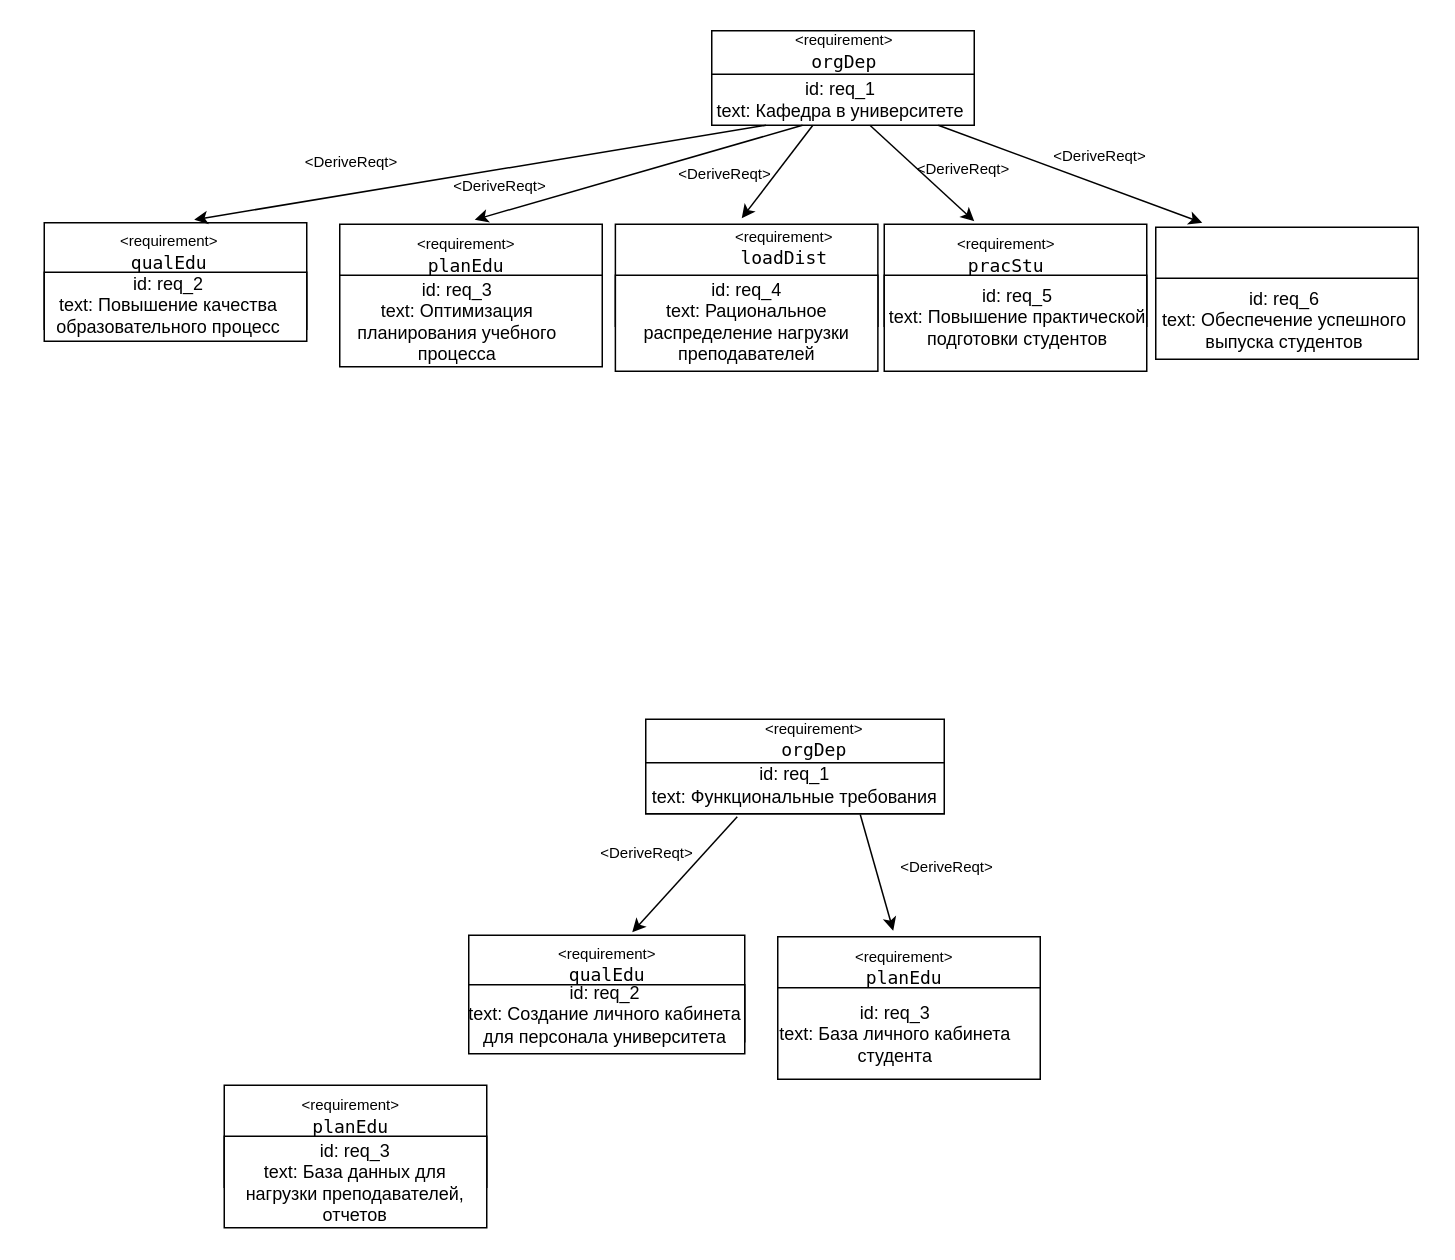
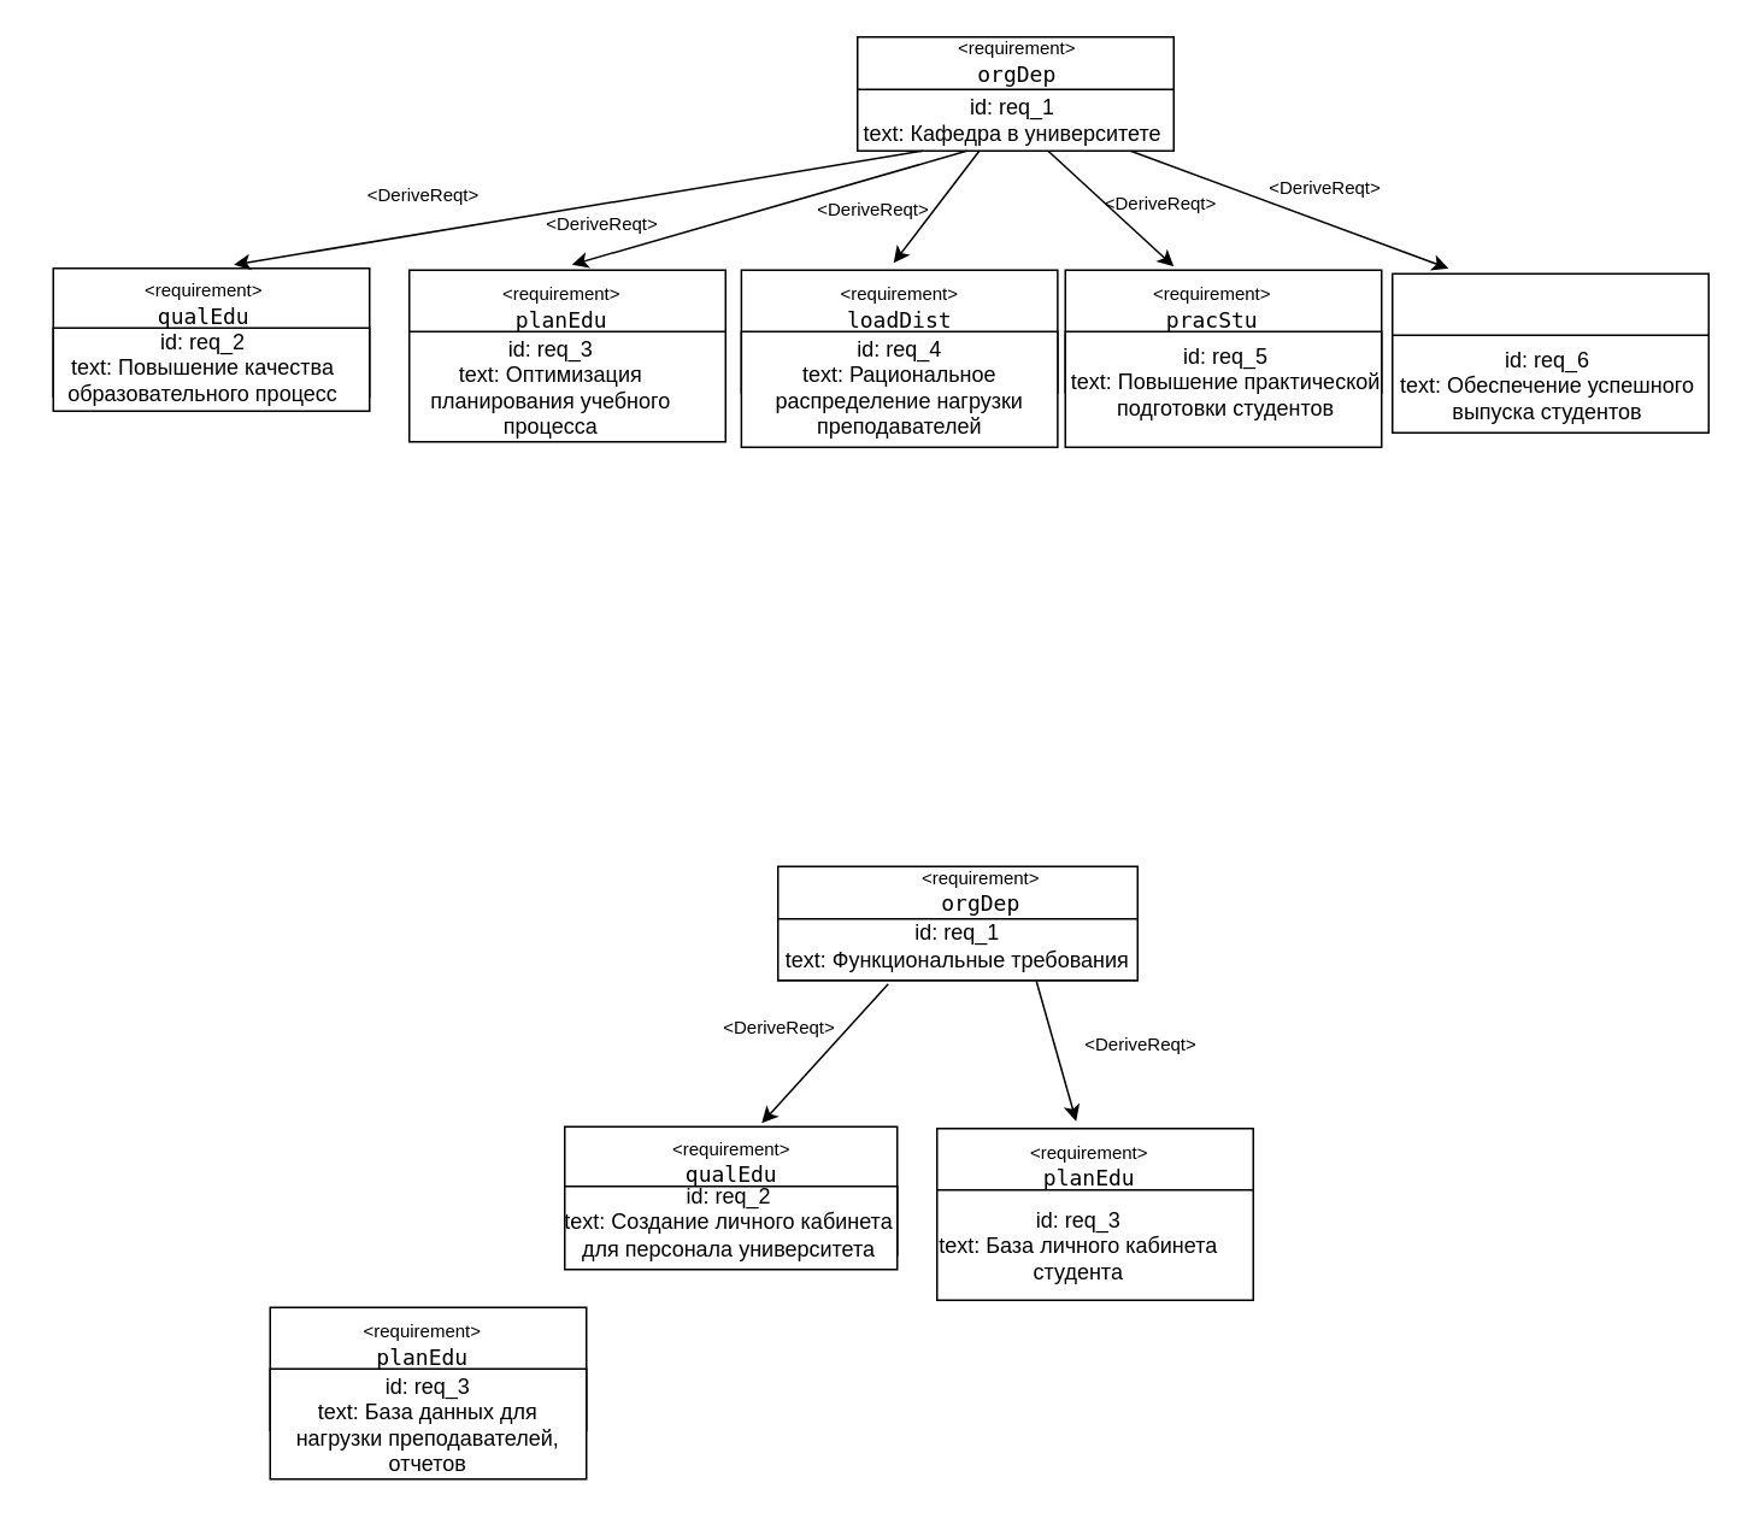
  <mxCell id="0" />
  <mxCell id="1" parent="0" />
  <mxCell id="2" value="" style="rounded=0;whiteSpace=wrap;html=1;" vertex="1" parent="1"><mxGeometry x="474" y="20" width="175" height="63" as="geometry" /></mxCell>
  <mxCell id="3" value="&lt;font style=&quot;font-size: 10px;&quot;&gt;&amp;lt;requirement&amp;gt;&lt;/font&gt;&lt;div&gt;&lt;code data-end=&quot;144&quot; data-start=&quot;136&quot;&gt;orgDep&lt;/code&gt;&lt;/div&gt;" style="text;html=1;align=center;verticalAlign=middle;whiteSpace=wrap;rounded=0;" vertex="1" parent="1"><mxGeometry x="529.75" y="23" width="65" height="19" as="geometry" /></mxCell>
  <mxCell id="4" value="" style="rounded=0;whiteSpace=wrap;html=1;" vertex="1" parent="1"><mxGeometry x="474" y="49" width="175" height="34" as="geometry" /></mxCell>
  <mxCell id="5" value="id: req_1&lt;div&gt;text: Кафедра в университете&lt;/div&gt;" style="text;html=1;align=center;verticalAlign=middle;whiteSpace=wrap;rounded=0;" vertex="1" parent="1"><mxGeometry x="440" y="51" width="240" height="30" as="geometry" /></mxCell>
  <mxCell id="6" value="" style="rounded=0;whiteSpace=wrap;html=1;" vertex="1" parent="1"><mxGeometry y="148" width="175" height="71" as="geometry" x="29" /></mxCell>
  <mxCell id="7" value="&lt;font style=&quot;font-size: 10px;&quot;&gt;&amp;lt;requirement&amp;gt;&lt;/font&gt;&lt;div&gt;&lt;code data-end=&quot;191&quot; data-start=&quot;182&quot;&gt;qualEdu&lt;/code&gt;&lt;/div&gt;" style="text;html=1;align=center;verticalAlign=middle;whiteSpace=wrap;rounded=0;" vertex="1" parent="1"><mxGeometry x="79.5" y="157" width="65" height="19" as="geometry" /></mxCell>
  <mxCell id="8" value="" style="rounded=0;whiteSpace=wrap;html=1;" vertex="1" parent="1"><mxGeometry y="181" width="175" height="46" as="geometry" x="29" /></mxCell>
  <mxCell id="9" value="id: req_2&lt;div&gt;text:&amp;nbsp;Повышение качества образовательного процесс&lt;br&gt;&lt;/div&gt;" style="text;html=1;align=center;verticalAlign=middle;whiteSpace=wrap;rounded=0;" vertex="1" parent="1"><mxGeometry x="20" y="183" width="184" height="40.25" as="geometry" /></mxCell>
  <mxCell id="10" value="" style="rounded=0;whiteSpace=wrap;html=1;" vertex="1" parent="1"><mxGeometry x="226" y="149" width="175" height="68" as="geometry" /></mxCell>
  <mxCell id="11" value="&lt;font style=&quot;font-size: 10px;&quot;&gt;&amp;lt;requirement&amp;gt;&lt;/font&gt;&lt;div&gt;&lt;code data-end=&quot;239&quot; data-start=&quot;230&quot;&gt;planEdu&lt;/code&gt;&lt;/div&gt;" style="text;html=1;align=center;verticalAlign=middle;whiteSpace=wrap;rounded=0;" vertex="1" parent="1"><mxGeometry x="278" y="159" width="65" height="19" as="geometry" /></mxCell>
  <mxCell id="12" value="" style="rounded=0;whiteSpace=wrap;html=1;" vertex="1" parent="1"><mxGeometry x="226" y="183" width="175" height="61" as="geometry" /></mxCell>
  <mxCell id="13" value="id: req_3&lt;div&gt;text:&amp;nbsp;Оптимизация планирования учебного процесса&lt;/div&gt;" style="text;html=1;align=center;verticalAlign=middle;whiteSpace=wrap;rounded=0;" vertex="1" parent="1"><mxGeometry x="213" y="195.5" width="182.5" height="36" as="geometry" /></mxCell>
  <mxCell id="14" value="" style="rounded=0;whiteSpace=wrap;html=1;" vertex="1" parent="1"><mxGeometry x="409.75" y="149" width="175" height="68" as="geometry" /></mxCell>
- <mxCell id="15" value="&lt;font style=&quot;font-size: 10px;&quot;&gt;&amp;lt;requirement&amp;gt;&lt;/font&gt;&lt;div&gt;&lt;code data-end=&quot;286&quot; data-start=&quot;276&quot;&gt;loadDist&lt;/code&gt;&lt;/div&gt;" style="text;html=1;align=center;verticalAlign=middle;whiteSpace=wrap;rounded=0;" vertex="1" parent="1"><mxGeometry x="489.75" y="154" width="65" height="19" as="geometry" /></mxCell>
+ <mxCell id="15" value="&lt;font style=&quot;font-size: 10px;&quot;&gt;&amp;lt;requirement&amp;gt;&lt;/font&gt;&lt;div&gt;&lt;code data-end=&quot;286&quot; data-start=&quot;276&quot;&gt;loadDist&lt;/code&gt;&lt;/div&gt;" style="text;html=1;align=center;verticalAlign=middle;whiteSpace=wrap;rounded=0;" vertex="1" parent="1"><mxGeometry x="464.75" y="159" width="65" height="19" as="geometry" /></mxCell>
  <mxCell id="16" value="" style="rounded=0;whiteSpace=wrap;html=1;" vertex="1" parent="1"><mxGeometry x="409.75" y="183" width="175" height="64" as="geometry" /></mxCell>
  <mxCell id="17" value="id: req_4&lt;div&gt;text:&amp;nbsp;Рациональное распределение нагрузки преподавателей&lt;/div&gt;" style="text;html=1;align=center;verticalAlign=middle;whiteSpace=wrap;rounded=0;" vertex="1" parent="1"><mxGeometry x="404.5" y="198.5" width="184.5" height="30" as="geometry" /></mxCell>
  <mxCell id="18" value="" style="rounded=0;whiteSpace=wrap;html=1;" vertex="1" parent="1"><mxGeometry x="589" y="149" width="175" height="68" as="geometry" /></mxCell>
  <mxCell id="19" value="&lt;font style=&quot;font-size: 10px;&quot;&gt;&amp;lt;requirement&amp;gt;&lt;/font&gt;&lt;div&gt;&lt;code data-end=&quot;336&quot; data-start=&quot;327&quot;&gt;pracStu&lt;/code&gt;&lt;/div&gt;" style="text;html=1;align=center;verticalAlign=middle;whiteSpace=wrap;rounded=0;" vertex="1" parent="1"><mxGeometry x="638" y="159" width="65" height="19" as="geometry" /></mxCell>
  <mxCell id="20" value="" style="rounded=0;whiteSpace=wrap;html=1;" vertex="1" parent="1"><mxGeometry x="589" y="183" width="175" height="64" as="geometry" /></mxCell>
  <mxCell id="21" value="id: req_5&lt;div&gt;text:&amp;nbsp;Повышение практической подготовки студентов&lt;/div&gt;" style="text;html=1;align=center;verticalAlign=middle;whiteSpace=wrap;rounded=0;" vertex="1" parent="1"><mxGeometry x="586" y="195.5" width="184" height="30" as="geometry" /></mxCell>
  <mxCell id="22" value="" style="rounded=0;whiteSpace=wrap;html=1;" vertex="1" parent="1"><mxGeometry x="770" y="151" width="175" height="68" as="geometry" /></mxCell>
  <mxCell id="23" value="" style="rounded=0;whiteSpace=wrap;html=1;" vertex="1" parent="1"><mxGeometry x="770" y="185" width="175" height="54" as="geometry" /></mxCell>
  <mxCell id="24" value="id: req_6&lt;div&gt;text:&amp;nbsp;Обеспечение успешного выпуска студентов&lt;/div&gt;" style="text;html=1;align=center;verticalAlign=middle;whiteSpace=wrap;rounded=0;" vertex="1" parent="1"><mxGeometry x="764" y="193.5" width="184" height="38" as="geometry" /></mxCell>
  <mxCell id="25" style="edgeStyle=orthogonalEdgeStyle;rounded=0;orthogonalLoop=1;jettySize=auto;html=1;exitX=0.5;exitY=1;exitDx=0;exitDy=0;" edge="1" parent="1" source="9" target="9"><mxGeometry relative="1" as="geometry" /></mxCell>
  <mxCell id="26" value="" style="endArrow=classic;html=1;rounded=0;exitX=0.452;exitY=0.973;exitDx=0;exitDy=0;exitPerimeter=0;" edge="1" parent="1"><mxGeometry width="50" height="50" relative="1" as="geometry"><mxPoint x="510.23" y="83" as="sourcePoint" /><mxPoint x="129" y="146" as="targetPoint" /></mxGeometry></mxCell>
  <mxCell id="27" value="" style="endArrow=classic;html=1;rounded=0;exitX=0.5;exitY=1;exitDx=0;exitDy=0;" edge="1" parent="1"><mxGeometry width="50" height="50" relative="1" as="geometry"><mxPoint x="534.5" y="83" as="sourcePoint" /><mxPoint x="316" y="146" as="targetPoint" /></mxGeometry></mxCell>
  <mxCell id="28" value="" style="endArrow=classic;html=1;rounded=0;" edge="1" parent="1"><mxGeometry width="50" height="50" relative="1" as="geometry"><mxPoint x="541.41" y="83" as="sourcePoint" /><mxPoint x="494" y="145" as="targetPoint" /></mxGeometry></mxCell>
  <mxCell id="29" value="" style="endArrow=classic;html=1;rounded=0;exitX=0.581;exitY=1.067;exitDx=0;exitDy=0;exitPerimeter=0;" edge="1" parent="1" source="5"><mxGeometry width="50" height="50" relative="1" as="geometry"><mxPoint x="516.41" y="358" as="sourcePoint" /><mxPoint x="649" y="147" as="targetPoint" /></mxGeometry></mxCell>
  <mxCell id="30" value="" style="endArrow=classic;html=1;rounded=0;exitX=0.797;exitY=1.161;exitDx=0;exitDy=0;exitPerimeter=0;" edge="1" parent="1"><mxGeometry width="50" height="50" relative="1" as="geometry"><mxPoint x="625" y="83" as="sourcePoint" /><mxPoint x="801" y="148" as="targetPoint" /></mxGeometry></mxCell>
  <mxCell id="31" value="&lt;font style=&quot;font-size: 10px;&quot;&gt;&amp;lt;DeriveReqt&amp;gt;&lt;/font&gt;" style="text;html=1;align=center;verticalAlign=middle;whiteSpace=wrap;rounded=0;" vertex="1" parent="1"><mxGeometry x="204" y="92" width="60" height="30" as="geometry" /></mxCell>
  <mxCell id="32" value="&lt;font style=&quot;font-size: 10px;&quot;&gt;&amp;lt;DeriveReqt&amp;gt;&lt;/font&gt;" style="text;html=1;align=center;verticalAlign=middle;whiteSpace=wrap;rounded=0;" vertex="1" parent="1"><mxGeometry x="612" y="97" width="60" height="30" as="geometry" /></mxCell>
  <mxCell id="33" value="&lt;font style=&quot;font-size: 10px;&quot;&gt;&amp;lt;DeriveReqt&amp;gt;&lt;/font&gt;" style="text;html=1;align=center;verticalAlign=middle;whiteSpace=wrap;rounded=0;" vertex="1" parent="1"><mxGeometry x="303" y="108" width="60" height="30" as="geometry" /></mxCell>
  <mxCell id="34" value="&lt;font style=&quot;font-size: 10px;&quot;&gt;&amp;lt;DeriveReqt&amp;gt;&lt;/font&gt;" style="text;html=1;align=center;verticalAlign=middle;whiteSpace=wrap;rounded=0;" vertex="1" parent="1"><mxGeometry x="703" y="88" width="60" height="30" as="geometry" /></mxCell>
  <mxCell id="35" value="&lt;font style=&quot;font-size: 10px;&quot;&gt;&amp;lt;DeriveReqt&amp;gt;&lt;/font&gt;" style="text;html=1;align=center;verticalAlign=middle;whiteSpace=wrap;rounded=0;" vertex="1" parent="1"><mxGeometry x="453" y="100" width="60" height="30" as="geometry" /></mxCell>
  <mxCell id="36" value="" style="rounded=0;whiteSpace=wrap;html=1;" vertex="1" parent="1"><mxGeometry x="430" y="479" width="199" height="63" as="geometry" /></mxCell>
  <mxCell id="37" value="&lt;font style=&quot;font-size: 10px;&quot;&gt;&amp;lt;requirement&amp;gt;&lt;/font&gt;&lt;div&gt;&lt;code data-end=&quot;144&quot; data-start=&quot;136&quot;&gt;orgDep&lt;/code&gt;&lt;/div&gt;" style="text;html=1;align=center;verticalAlign=middle;whiteSpace=wrap;rounded=0;" vertex="1" parent="1"><mxGeometry x="509.75" y="482" width="65" height="19" as="geometry" /></mxCell>
  <mxCell id="38" value="" style="rounded=0;whiteSpace=wrap;html=1;" vertex="1" parent="1"><mxGeometry x="430" y="508" width="199" height="34" as="geometry" /></mxCell>
  <mxCell id="39" value="id: req_1&lt;div&gt;text: Функциональные требования&lt;/div&gt;" style="text;html=1;align=center;verticalAlign=middle;whiteSpace=wrap;rounded=0;" vertex="1" parent="1"><mxGeometry x="430" y="508" width="199" height="30" as="geometry" /></mxCell>
  <mxCell id="40" value="" style="rounded=0;whiteSpace=wrap;html=1;" vertex="1" parent="1"><mxGeometry x="312" y="623" width="184" height="71" as="geometry" /></mxCell>
  <mxCell id="41" value="&lt;font style=&quot;font-size: 10px;&quot;&gt;&amp;lt;requirement&amp;gt;&lt;/font&gt;&lt;div&gt;&lt;code data-end=&quot;191&quot; data-start=&quot;182&quot;&gt;qualEdu&lt;/code&gt;&lt;/div&gt;" style="text;html=1;align=center;verticalAlign=middle;whiteSpace=wrap;rounded=0;" vertex="1" parent="1"><mxGeometry x="371.5" y="632" width="65" height="19" as="geometry" /></mxCell>
  <mxCell id="42" value="" style="rounded=0;whiteSpace=wrap;html=1;" vertex="1" parent="1"><mxGeometry x="312" y="656" width="184" height="46" as="geometry" /></mxCell>
  <mxCell id="43" value="id: req_2&lt;div&gt;text: Создание личного кабинета для персонала университета&lt;br&gt;&lt;/div&gt;" style="text;html=1;align=center;verticalAlign=middle;whiteSpace=wrap;rounded=0;" vertex="1" parent="1"><mxGeometry x="310" y="656" width="186" height="40.25" as="geometry" /></mxCell>
  <mxCell id="44" value="" style="rounded=0;whiteSpace=wrap;html=1;" vertex="1" parent="1"><mxGeometry x="518" y="624" width="175" height="68" as="geometry" /></mxCell>
  <mxCell id="45" value="&lt;font style=&quot;font-size: 10px;&quot;&gt;&amp;lt;requirement&amp;gt;&lt;/font&gt;&lt;div&gt;&lt;code data-end=&quot;239&quot; data-start=&quot;230&quot;&gt;planEdu&lt;/code&gt;&lt;/div&gt;" style="text;html=1;align=center;verticalAlign=middle;whiteSpace=wrap;rounded=0;" vertex="1" parent="1"><mxGeometry x="570" y="634" width="65" height="19" as="geometry" /></mxCell>
  <mxCell id="46" value="" style="rounded=0;whiteSpace=wrap;html=1;" vertex="1" parent="1"><mxGeometry x="518" y="658" width="175" height="61" as="geometry" /></mxCell>
  <mxCell id="47" value="id: req_3&lt;div&gt;text: База личного кабинета студента&lt;/div&gt;" style="text;html=1;align=center;verticalAlign=middle;whiteSpace=wrap;rounded=0;" vertex="1" parent="1"><mxGeometry x="505" y="670.5" width="182.5" height="36" as="geometry" /></mxCell>
  <mxCell id="48" style="edgeStyle=orthogonalEdgeStyle;rounded=0;orthogonalLoop=1;jettySize=auto;html=1;exitX=0.5;exitY=1;exitDx=0;exitDy=0;" edge="1" parent="1" source="43" target="43"><mxGeometry relative="1" as="geometry" /></mxCell>
  <mxCell id="49" value="" style="endArrow=classic;html=1;rounded=0;" edge="1" parent="1"><mxGeometry width="50" height="50" relative="1" as="geometry"><mxPoint x="491" y="544" as="sourcePoint" /><mxPoint x="421" y="621" as="targetPoint" /></mxGeometry></mxCell>
  <mxCell id="50" value="" style="endArrow=classic;html=1;rounded=0;exitX=0.75;exitY=1;exitDx=0;exitDy=0;" edge="1" parent="1"><mxGeometry width="50" height="50" relative="1" as="geometry"><mxPoint x="573" y="542.5" as="sourcePoint" /><mxPoint x="595" y="620" as="targetPoint" /></mxGeometry></mxCell>
  <mxCell id="51" value="&lt;font style=&quot;font-size: 10px;&quot;&gt;&amp;lt;DeriveReqt&amp;gt;&lt;/font&gt;" style="text;html=1;align=center;verticalAlign=middle;whiteSpace=wrap;rounded=0;" vertex="1" parent="1"><mxGeometry x="401" y="553" width="60" height="30" as="geometry" /></mxCell>
  <mxCell id="52" value="&lt;font style=&quot;font-size: 10px;&quot;&gt;&amp;lt;DeriveReqt&amp;gt;&lt;/font&gt;" style="text;html=1;align=center;verticalAlign=middle;whiteSpace=wrap;rounded=0;" vertex="1" parent="1"><mxGeometry x="601" y="562" width="60" height="30" as="geometry" /></mxCell>
  <mxCell id="53" value="" style="rounded=0;whiteSpace=wrap;html=1;" vertex="1" parent="1"><mxGeometry x="149" y="723" width="175" height="68" as="geometry" /></mxCell>
  <mxCell id="54" value="&lt;font style=&quot;font-size: 10px;&quot;&gt;&amp;lt;requirement&amp;gt;&lt;/font&gt;&lt;div&gt;&lt;code data-end=&quot;239&quot; data-start=&quot;230&quot;&gt;planEdu&lt;/code&gt;&lt;/div&gt;" style="text;html=1;align=center;verticalAlign=middle;whiteSpace=wrap;rounded=0;" vertex="1" parent="1"><mxGeometry x="201" y="733" width="65" height="19" as="geometry" /></mxCell>
  <mxCell id="55" value="" style="rounded=0;whiteSpace=wrap;html=1;" vertex="1" parent="1"><mxGeometry x="149" y="757" width="175" height="61" as="geometry" /></mxCell>
  <mxCell id="56" value="id: req_3&lt;div&gt;text: База данных для &lt;br&gt;нагрузки преподавателей, отчетов&lt;/div&gt;" style="text;html=1;align=center;verticalAlign=middle;whiteSpace=wrap;rounded=0;" vertex="1" parent="1"><mxGeometry x="145.25" y="769.5" width="182.5" height="36" as="geometry" /></mxCell>
